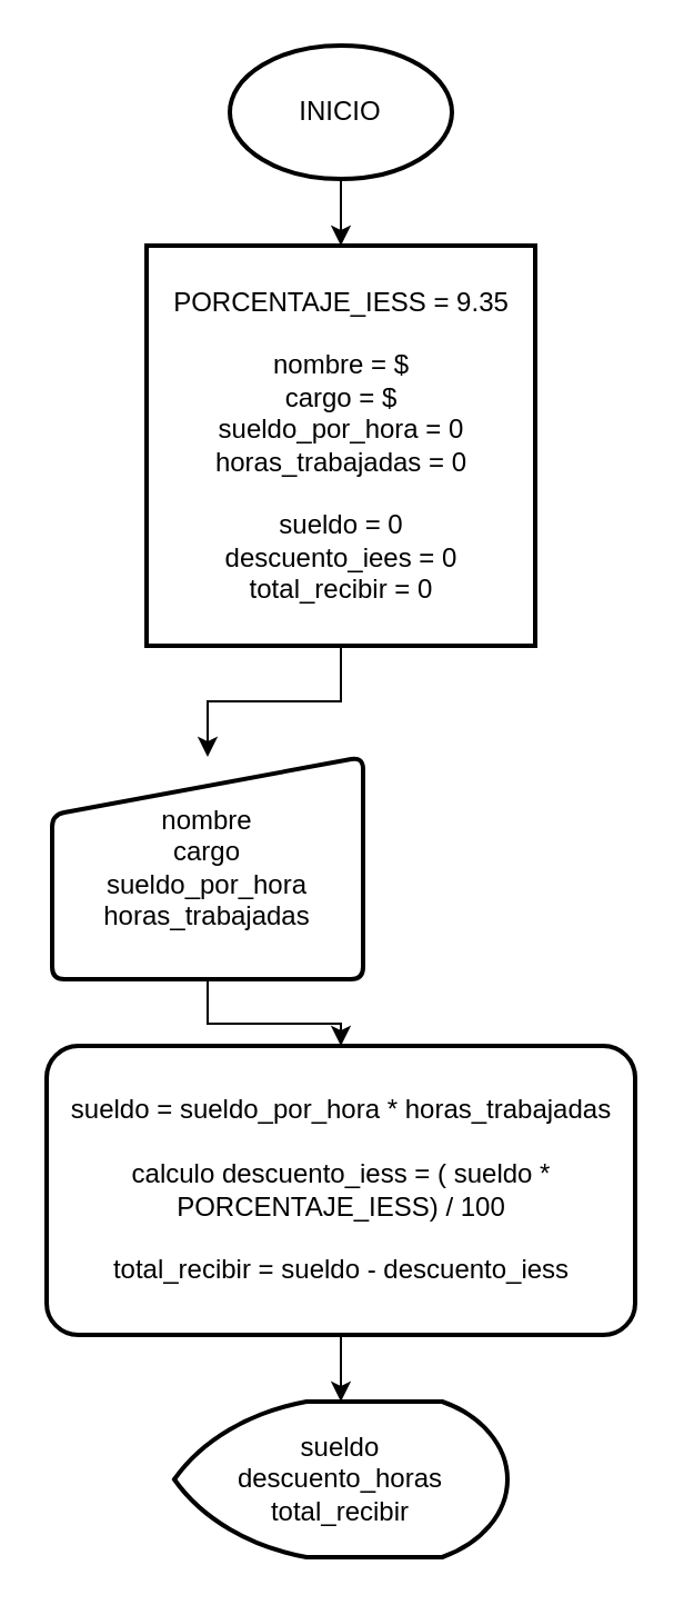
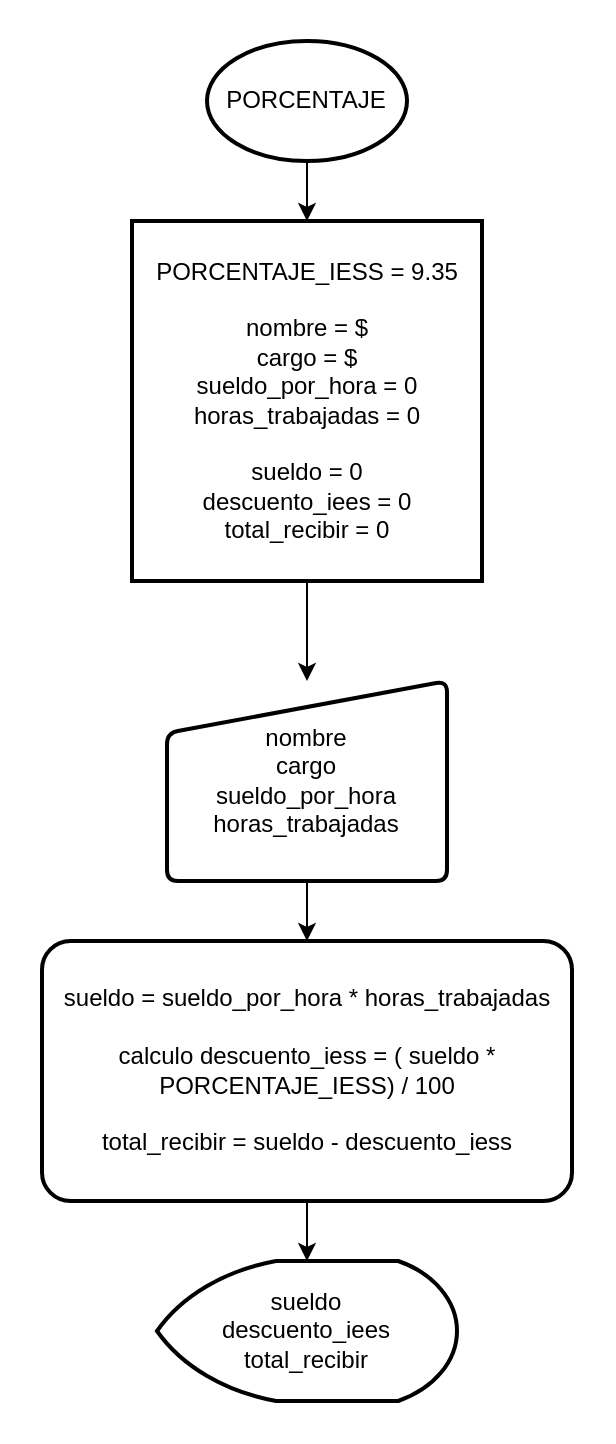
  <mxCell id="0" />
  <mxCell id="1" parent="0" />
  <mxCell id="2" value="" style="edgeStyle=orthogonalEdgeStyle;rounded=0;orthogonalLoop=1;jettySize=auto;html=1;" parent="1" source="3" target="5" edge="1"><mxGeometry relative="1" as="geometry" /></mxCell>
- <mxCell id="3" value="INICIO" style="strokeWidth=2;html=1;shape=mxgraph.flowchart.start_1;whiteSpace=wrap;" parent="1" vertex="1"><mxGeometry x="103" y="20" width="100" height="60" as="geometry" /></mxCell>
+ <mxCell id="3" value="PORCENTAJE" style="strokeWidth=2;html=1;shape=mxgraph.flowchart.start_1;whiteSpace=wrap;" parent="1" vertex="1"><mxGeometry x="103" y="20" width="100" height="60" as="geometry" /></mxCell>
  <mxCell id="4" value="" style="edgeStyle=orthogonalEdgeStyle;rounded=0;orthogonalLoop=1;jettySize=auto;html=1;" parent="1" source="5" target="7" edge="1"><mxGeometry relative="1" as="geometry" /></mxCell>
  <mxCell id="5" value="PORCENTAJE_IESS = 9.35&lt;br&gt;&lt;br&gt;nombre = $&lt;br&gt;cargo = $&lt;br&gt;sueldo_por_hora = 0&lt;br&gt;horas_trabajadas = 0&lt;br&gt;&lt;br&gt;sueldo = 0&lt;br&gt;descuento_iees = 0&lt;br&gt;total_recibir = 0" style="whiteSpace=wrap;html=1;strokeWidth=2;" parent="1" vertex="1"><mxGeometry x="65.5" y="110" width="175" height="180" as="geometry" /></mxCell>
  <mxCell id="6" value="" style="edgeStyle=orthogonalEdgeStyle;rounded=0;orthogonalLoop=1;jettySize=auto;html=1;" parent="1" source="7" target="9" edge="1"><mxGeometry relative="1" as="geometry" /></mxCell>
- <mxCell id="7" value="nombre&lt;br&gt;cargo&lt;br&gt;sueldo_por_hora&lt;br&gt;horas_trabajadas" style="html=1;strokeWidth=2;shape=manualInput;whiteSpace=wrap;rounded=1;size=26;arcSize=11;" parent="1" vertex="1"><mxGeometry x="23" y="340" width="140" height="100" as="geometry" /></mxCell>
+ <mxCell id="7" value="nombre&lt;br&gt;cargo&lt;br&gt;sueldo_por_hora&lt;br&gt;horas_trabajadas" style="html=1;strokeWidth=2;shape=manualInput;whiteSpace=wrap;rounded=1;size=26;arcSize=11;" parent="1" vertex="1"><mxGeometry x="83" y="340" width="140" height="100" as="geometry" /></mxCell>
  <mxCell id="8" value="" style="edgeStyle=orthogonalEdgeStyle;rounded=0;orthogonalLoop=1;jettySize=auto;html=1;" parent="1" source="9" target="10" edge="1"><mxGeometry relative="1" as="geometry"><mxPoint x="153" y="715" as="targetPoint" /></mxGeometry></mxCell>
  <mxCell id="9" value="sueldo = sueldo_por_hora * horas_trabajadas&lt;br&gt;&lt;br&gt;calculo descuento_iess = ( sueldo * PORCENTAJE_IESS) / 100&lt;br&gt;&lt;br&gt;total_recibir = sueldo - descuento_iess&lt;br&gt;" style="whiteSpace=wrap;html=1;rounded=1;strokeWidth=2;arcSize=11;" parent="1" vertex="1"><mxGeometry x="20.5" y="470" width="265" height="130" as="geometry" /></mxCell>
- <mxCell id="10" value="sueldo&lt;br&gt;descuento_horas&lt;br&gt;total_recibir" style="strokeWidth=2;html=1;shape=mxgraph.flowchart.display;whiteSpace=wrap;" parent="1" vertex="1"><mxGeometry x="78" y="630" width="150" height="70" as="geometry" /></mxCell>
+ <mxCell id="10" value="sueldo&lt;br&gt;descuento_iees&lt;br&gt;total_recibir" style="strokeWidth=2;html=1;shape=mxgraph.flowchart.display;whiteSpace=wrap;" parent="1" vertex="1"><mxGeometry x="78" y="630" width="150" height="70" as="geometry" /></mxCell>
